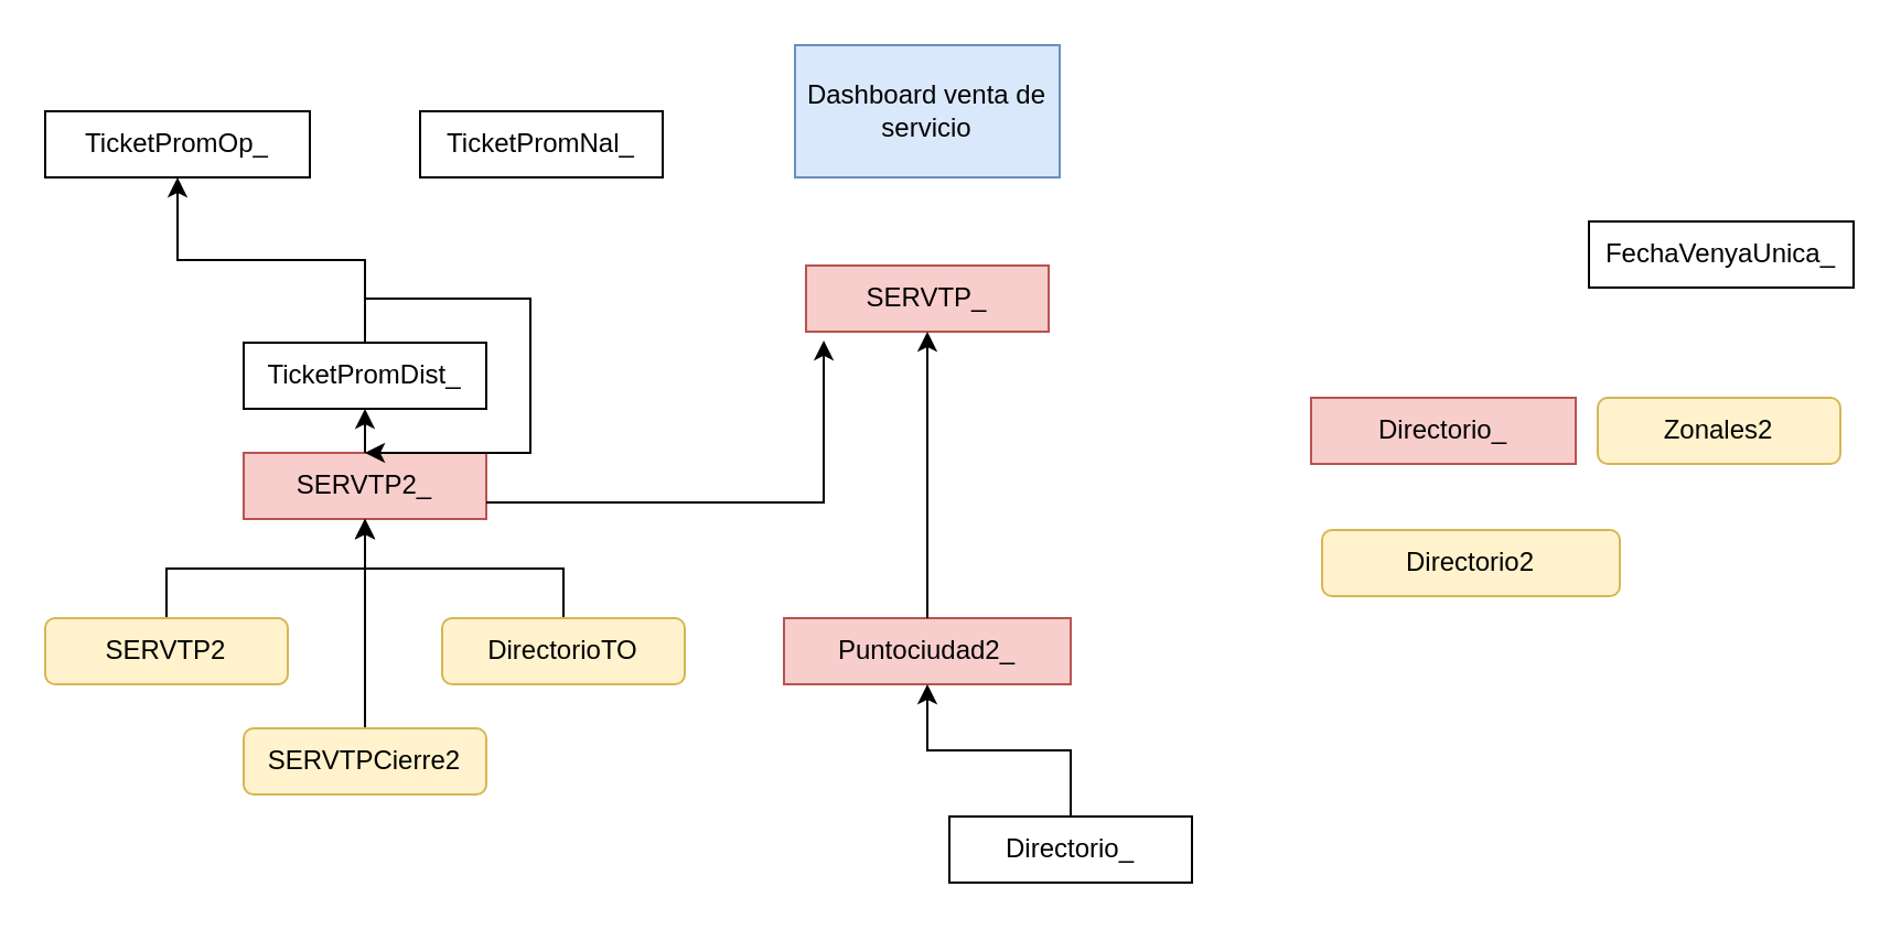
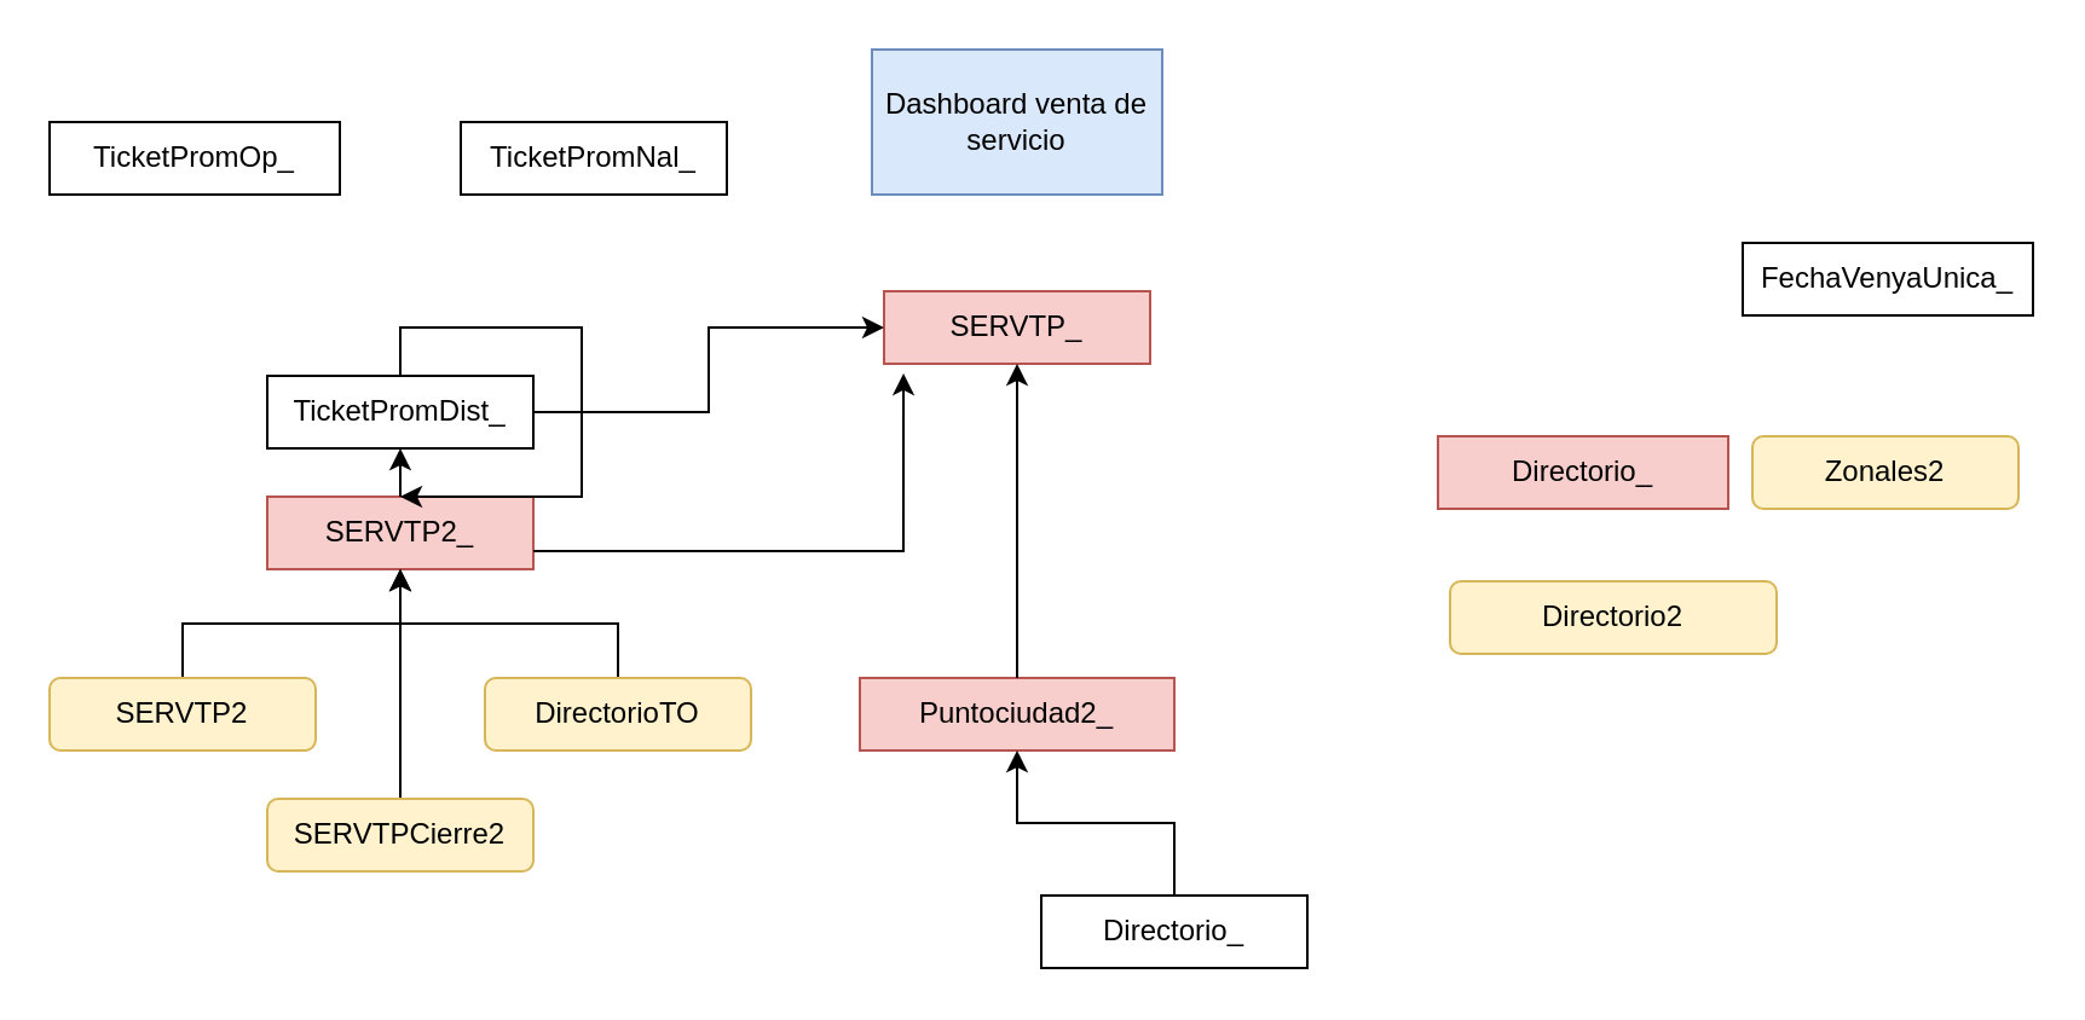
  <mxCell id="0" />
  <mxCell id="1" parent="0" />
  <mxCell id="2" value="Dashboard venta de servicio" style="rounded=0;whiteSpace=wrap;html=1;fillColor=#dae8fc;strokeColor=#6c8ebf;" vertex="1" parent="1"><mxGeometry x="360" y="20" width="120" height="60" as="geometry" /></mxCell>
  <mxCell id="3" value="SERVTP_" style="rounded=0;whiteSpace=wrap;html=1;fillColor=#f8cecc;strokeColor=#b85450;" vertex="1" parent="1"><mxGeometry x="365" y="120" width="110" height="30" as="geometry" /></mxCell>
  <mxCell id="4" value="SERVTP2_" style="rounded=0;whiteSpace=wrap;html=1;fillColor=#f8cecc;strokeColor=#b85450;" vertex="1" parent="1"><mxGeometry x="110" y="205" width="110" height="30" as="geometry" /></mxCell>
  <mxCell id="5" value="Puntociudad2_" style="rounded=0;whiteSpace=wrap;html=1;fillColor=#f8cecc;strokeColor=#b85450;" vertex="1" parent="1"><mxGeometry x="355" y="280" width="130" height="30" as="geometry" /></mxCell>
  <mxCell id="6" value="TicketPromOp_" style="rounded=0;whiteSpace=wrap;html=1;" vertex="1" parent="1"><mxGeometry x="20" y="50" width="120" height="30" as="geometry" /></mxCell>
  <mxCell id="7" value="FechaVenyaUnica_" style="rounded=0;whiteSpace=wrap;html=1;" vertex="1" parent="1"><mxGeometry x="720" y="100" width="120" height="30" as="geometry" /></mxCell>
  <mxCell id="8" value="Directorio_" style="rounded=0;whiteSpace=wrap;html=1;fillColor=#f8cecc;strokeColor=#b85450;" vertex="1" parent="1"><mxGeometry x="594" y="180" width="120" height="30" as="geometry" /></mxCell>
  <mxCell id="9" style="edgeStyle=orthogonalEdgeStyle;rounded=0;orthogonalLoop=1;jettySize=auto;html=1;exitX=0.5;exitY=0;exitDx=0;exitDy=0;entryX=0.5;entryY=1;entryDx=0;entryDy=0;" edge="1" parent="1" source="10" target="4"><mxGeometry relative="1" as="geometry" /></mxCell>
  <mxCell id="10" value="SERVTP2" style="rounded=1;whiteSpace=wrap;html=1;fillColor=#fff2cc;strokeColor=#d6b656;" vertex="1" parent="1"><mxGeometry x="20" y="280" width="110" height="30" as="geometry" /></mxCell>
  <mxCell id="11" style="edgeStyle=orthogonalEdgeStyle;rounded=0;orthogonalLoop=1;jettySize=auto;html=1;exitX=0.5;exitY=0;exitDx=0;exitDy=0;entryX=0.5;entryY=1;entryDx=0;entryDy=0;" edge="1" parent="1" source="12" target="4"><mxGeometry relative="1" as="geometry" /></mxCell>
  <mxCell id="12" value="DirectorioTO" style="rounded=1;whiteSpace=wrap;html=1;fillColor=#fff2cc;strokeColor=#d6b656;" vertex="1" parent="1"><mxGeometry x="200" y="280" width="110" height="30" as="geometry" /></mxCell>
  <mxCell id="13" style="edgeStyle=orthogonalEdgeStyle;rounded=0;orthogonalLoop=1;jettySize=auto;html=1;exitX=0.5;exitY=0;exitDx=0;exitDy=0;entryX=0.5;entryY=1;entryDx=0;entryDy=0;" edge="1" parent="1" source="14" target="4"><mxGeometry relative="1" as="geometry" /></mxCell>
  <mxCell id="14" value="SERVTPCierre2" style="rounded=1;whiteSpace=wrap;html=1;fillColor=#fff2cc;strokeColor=#d6b656;" vertex="1" parent="1"><mxGeometry x="110" y="330" width="110" height="30" as="geometry" /></mxCell>
  <mxCell id="15" style="edgeStyle=orthogonalEdgeStyle;rounded=0;orthogonalLoop=1;jettySize=auto;html=1;exitX=0.5;exitY=0;exitDx=0;exitDy=0;entryX=0.5;entryY=1;entryDx=0;entryDy=0;" edge="1" parent="1" source="16" target="5"><mxGeometry relative="1" as="geometry" /></mxCell>
  <mxCell id="16" value="Directorio_" style="rounded=0;whiteSpace=wrap;html=1;" vertex="1" parent="1"><mxGeometry x="430" y="370" width="110" height="30" as="geometry" /></mxCell>
  <mxCell id="17" value="Directorio2" style="rounded=1;whiteSpace=wrap;html=1;fillColor=#fff2cc;strokeColor=#d6b656;" vertex="1" parent="1"><mxGeometry x="599" y="240" width="135" height="30" as="geometry" /></mxCell>
  <mxCell id="18" value="Zonales2" style="rounded=1;whiteSpace=wrap;html=1;fillColor=#fff2cc;strokeColor=#d6b656;" vertex="1" parent="1"><mxGeometry x="724" y="180" width="110" height="30" as="geometry" /></mxCell>
  <mxCell id="19" value="TicketPromNal_" style="rounded=0;whiteSpace=wrap;html=1;" vertex="1" parent="1"><mxGeometry x="190" y="50" width="110" height="30" as="geometry" /></mxCell>
- <mxCell id="20" style="edgeStyle=orthogonalEdgeStyle;rounded=0;orthogonalLoop=1;jettySize=auto;html=1;exitX=0.5;exitY=0;exitDx=0;exitDy=0;entryX=0.5;entryY=1;entryDx=0;entryDy=0;" edge="1" parent="1" source="23" target="6"><mxGeometry relative="1" as="geometry" /></mxCell>
  <mxCell id="21" style="edgeStyle=orthogonalEdgeStyle;rounded=0;orthogonalLoop=1;jettySize=auto;html=1;exitX=0.5;exitY=0;exitDx=0;exitDy=0;" edge="1" parent="1" source="23" target="4"><mxGeometry relative="1" as="geometry"><mxPoint x="230" y="110" as="targetPoint" /></mxGeometry></mxCell>
+ <mxCell id="22" style="edgeStyle=orthogonalEdgeStyle;rounded=0;orthogonalLoop=1;jettySize=auto;html=1;exitX=1;exitY=0.5;exitDx=0;exitDy=0;entryX=0;entryY=0.5;entryDx=0;entryDy=0;" edge="1" parent="1" source="23" target="3"><mxGeometry relative="1" as="geometry" /></mxCell>
  <mxCell id="23" value="TicketPromDist_" style="rounded=0;whiteSpace=wrap;html=1;" vertex="1" parent="1"><mxGeometry x="110" y="155" width="110" height="30" as="geometry" /></mxCell>
  <mxCell id="24" style="edgeStyle=orthogonalEdgeStyle;rounded=0;orthogonalLoop=1;jettySize=auto;html=1;exitX=0.5;exitY=0;exitDx=0;exitDy=0;entryX=0.5;entryY=1;entryDx=0;entryDy=0;" edge="1" parent="1" target="23"><mxGeometry relative="1" as="geometry"><mxPoint x="165" y="205" as="sourcePoint" /></mxGeometry></mxCell>
  <mxCell id="25" style="edgeStyle=orthogonalEdgeStyle;rounded=0;orthogonalLoop=1;jettySize=auto;html=1;exitX=1;exitY=0.75;exitDx=0;exitDy=0;entryX=0.073;entryY=1.133;entryDx=0;entryDy=0;entryPerimeter=0;" edge="1" parent="1" source="4" target="3"><mxGeometry relative="1" as="geometry" /></mxCell>
  <mxCell id="26" style="edgeStyle=orthogonalEdgeStyle;rounded=0;orthogonalLoop=1;jettySize=auto;html=1;exitX=0.5;exitY=0;exitDx=0;exitDy=0;entryX=0.5;entryY=1;entryDx=0;entryDy=0;" edge="1" parent="1" source="5" target="3"><mxGeometry relative="1" as="geometry" /></mxCell>
